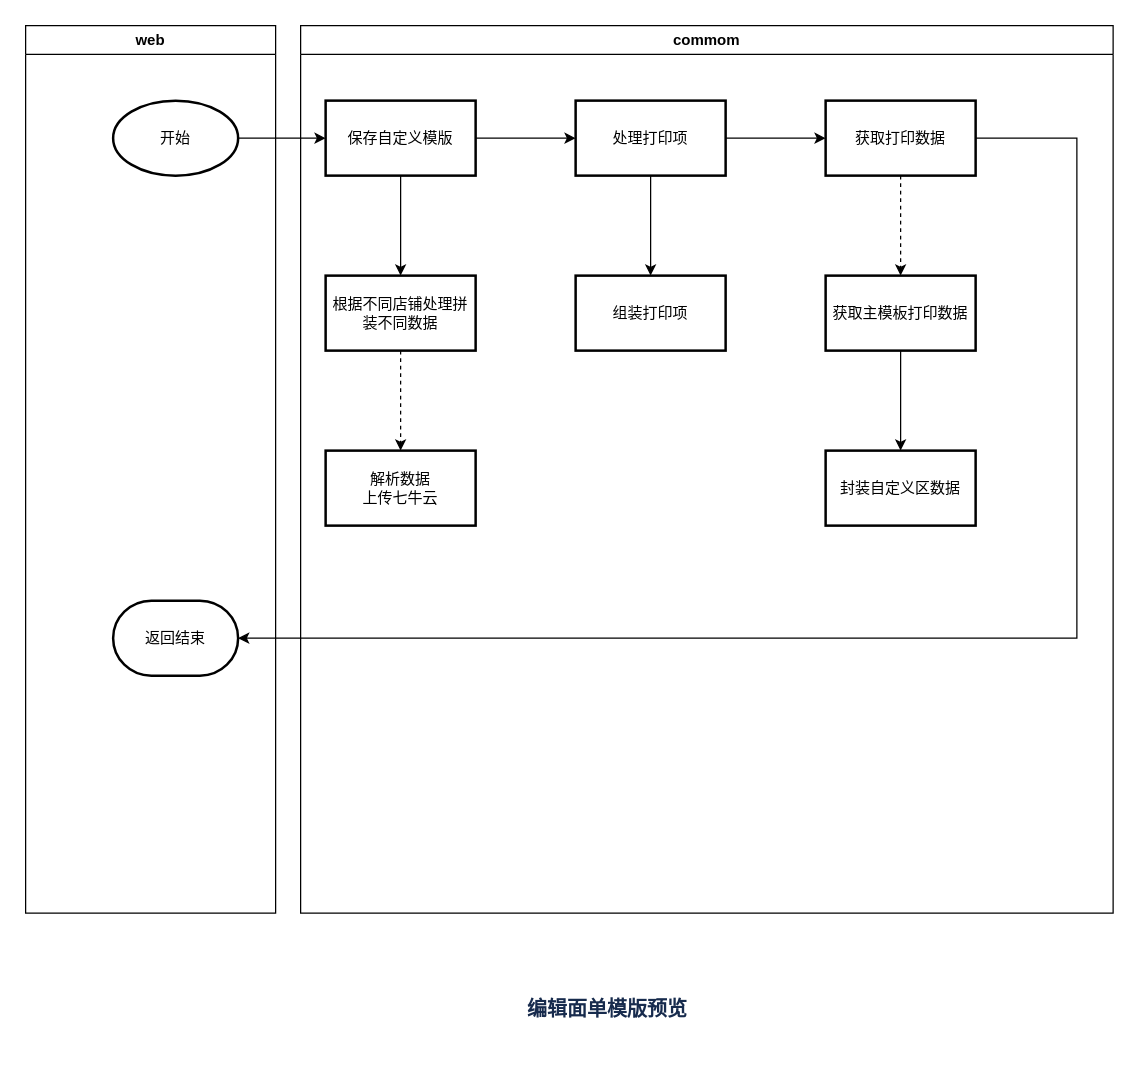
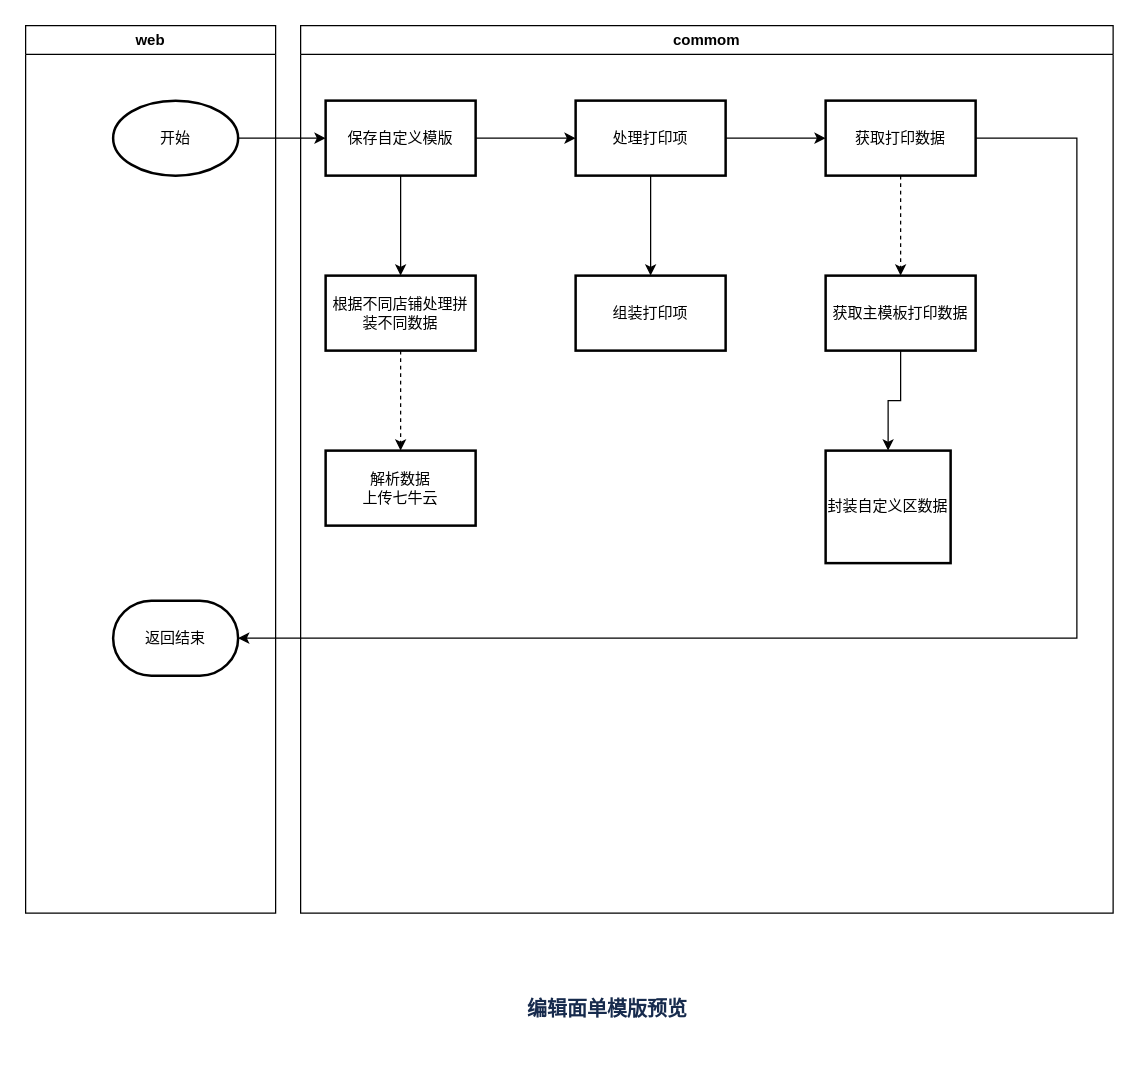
  <mxCell id="0" />
  <mxCell id="1" parent="0" />
  <mxCell id="2" value="" style="edgeStyle=orthogonalEdgeStyle;rounded=0;orthogonalLoop=1;jettySize=auto;html=1;" edge="1" parent="1" source="3" target="6"><mxGeometry relative="1" as="geometry" /></mxCell>
  <mxCell id="3" value="开始" style="strokeWidth=2;html=1;shape=mxgraph.flowchart.start_1;whiteSpace=wrap;" vertex="1" parent="1"><mxGeometry x="90" y="80" width="100" height="60" as="geometry" /></mxCell>
  <mxCell id="4" value="" style="edgeStyle=orthogonalEdgeStyle;rounded=0;orthogonalLoop=1;jettySize=auto;html=1;" edge="1" parent="1" source="6" target="8"><mxGeometry relative="1" as="geometry" /></mxCell>
  <mxCell id="5" value="" style="edgeStyle=orthogonalEdgeStyle;rounded=0;orthogonalLoop=1;jettySize=auto;html=1;" edge="1" parent="1" source="6" target="12"><mxGeometry relative="1" as="geometry" /></mxCell>
  <mxCell id="6" value="保存自定义模版" style="whiteSpace=wrap;html=1;strokeWidth=2;" vertex="1" parent="1"><mxGeometry x="260" y="80" width="120" height="60" as="geometry" /></mxCell>
  <mxCell id="7" value="" style="edgeStyle=orthogonalEdgeStyle;rounded=0;orthogonalLoop=1;jettySize=auto;html=1;dashed=1;" edge="1" parent="1" source="8" target="9"><mxGeometry relative="1" as="geometry" /></mxCell>
  <mxCell id="8" value="根据不同店铺处理拼装不同数据" style="whiteSpace=wrap;html=1;strokeWidth=2;" vertex="1" parent="1"><mxGeometry x="260" y="220" width="120" height="60" as="geometry" /></mxCell>
  <mxCell id="9" value="解析数据&lt;br&gt;上传七牛云" style="whiteSpace=wrap;html=1;strokeWidth=2;" vertex="1" parent="1"><mxGeometry x="260" y="360" width="120" height="60" as="geometry" /></mxCell>
  <mxCell id="10" value="" style="edgeStyle=orthogonalEdgeStyle;rounded=0;orthogonalLoop=1;jettySize=auto;html=1;" edge="1" parent="1" source="12" target="13"><mxGeometry relative="1" as="geometry" /></mxCell>
  <mxCell id="11" value="" style="edgeStyle=orthogonalEdgeStyle;rounded=0;orthogonalLoop=1;jettySize=auto;html=1;" edge="1" parent="1" source="12" target="16"><mxGeometry relative="1" as="geometry" /></mxCell>
  <mxCell id="12" value="处理打印项" style="whiteSpace=wrap;html=1;strokeWidth=2;" vertex="1" parent="1"><mxGeometry x="460" y="80" width="120" height="60" as="geometry" /></mxCell>
  <mxCell id="13" value="组装打印项" style="whiteSpace=wrap;html=1;strokeWidth=2;" vertex="1" parent="1"><mxGeometry x="460" y="220" width="120" height="60" as="geometry" /></mxCell>
  <mxCell id="14" value="" style="edgeStyle=orthogonalEdgeStyle;rounded=0;orthogonalLoop=1;jettySize=auto;html=1;dashed=1;" edge="1" parent="1" source="16" target="18"><mxGeometry relative="1" as="geometry" /></mxCell>
  <mxCell id="15" style="edgeStyle=orthogonalEdgeStyle;rounded=0;orthogonalLoop=1;jettySize=auto;html=1;entryX=1;entryY=0.5;entryDx=0;entryDy=0;entryPerimeter=0;" edge="1" parent="1" source="16" target="20"><mxGeometry relative="1" as="geometry"><mxPoint x="210" y="510" as="targetPoint" /><Array as="points"><mxPoint x="861" y="110" /><mxPoint x="861" y="510" /></Array></mxGeometry></mxCell>
  <mxCell id="16" value="获取打印数据" style="whiteSpace=wrap;html=1;strokeWidth=2;" vertex="1" parent="1"><mxGeometry x="660" y="80" width="120" height="60" as="geometry" /></mxCell>
  <mxCell id="17" value="" style="edgeStyle=orthogonalEdgeStyle;rounded=0;orthogonalLoop=1;jettySize=auto;html=1;" edge="1" parent="1" source="18" target="19"><mxGeometry relative="1" as="geometry" /></mxCell>
  <mxCell id="18" value="获取主模板打印数据" style="whiteSpace=wrap;html=1;strokeWidth=2;" vertex="1" parent="1"><mxGeometry x="660" y="220" width="120" height="60" as="geometry" /></mxCell>
- <mxCell id="19" value="封装自定义区数据" style="whiteSpace=wrap;html=1;strokeWidth=2;" vertex="1" parent="1"><mxGeometry x="660" y="360" width="120" height="60" as="geometry" /></mxCell>
+ <mxCell id="19" value="封装自定义区数据" style="whiteSpace=wrap;html=1;strokeWidth=2;" vertex="1" parent="1"><mxGeometry x="660" y="360" width="100" height="90" as="geometry" /></mxCell>
  <mxCell id="20" value="返回结束" style="strokeWidth=2;html=1;shape=mxgraph.flowchart.terminator;whiteSpace=wrap;" vertex="1" parent="1"><mxGeometry x="90" y="480" width="100" height="60" as="geometry" /></mxCell>
  <mxCell id="21" value="web" style="swimlane;whiteSpace=wrap;html=1;" vertex="1" parent="1"><mxGeometry x="20" y="20" width="200" height="710" as="geometry" /></mxCell>
  <mxCell id="22" value="commom" style="swimlane;whiteSpace=wrap;html=1;" vertex="1" parent="1"><mxGeometry x="240" y="20" width="650" height="710" as="geometry" /></mxCell>
  <mxCell id="23" value="&lt;h3 style=&quot;margin: 10px 0px 0px; padding: 0px; color: rgb(23, 43, 77); font-size: 16px; line-height: 1.5; letter-spacing: 0px;&quot; id=&quot;id-快递模板自定义打印配置-2、编辑面单模版预览&quot;&gt;编辑面单模版预览&lt;/h3&gt;&lt;p style=&quot;margin: 10px 0px 0px; padding: 0px;&quot;&gt;&lt;br style=&quot;color: rgb(23, 43, 77); font-family: -apple-system, BlinkMacSystemFont, &amp;quot;Segoe UI&amp;quot;, Roboto, Oxygen, Ubuntu, &amp;quot;Fira Sans&amp;quot;, &amp;quot;Droid Sans&amp;quot;, &amp;quot;Helvetica Neue&amp;quot;, sans-serif; font-size: 14px; text-align: start; text-wrap: wrap; background-color: rgb(255, 255, 255);&quot;&gt;&lt;/p&gt;" style="text;html=1;align=center;verticalAlign=middle;resizable=0;points=[];autosize=1;strokeColor=none;fillColor=none;" vertex="1" parent="1"><mxGeometry x="410" y="780" width="150" height="70" as="geometry" /></mxCell>
